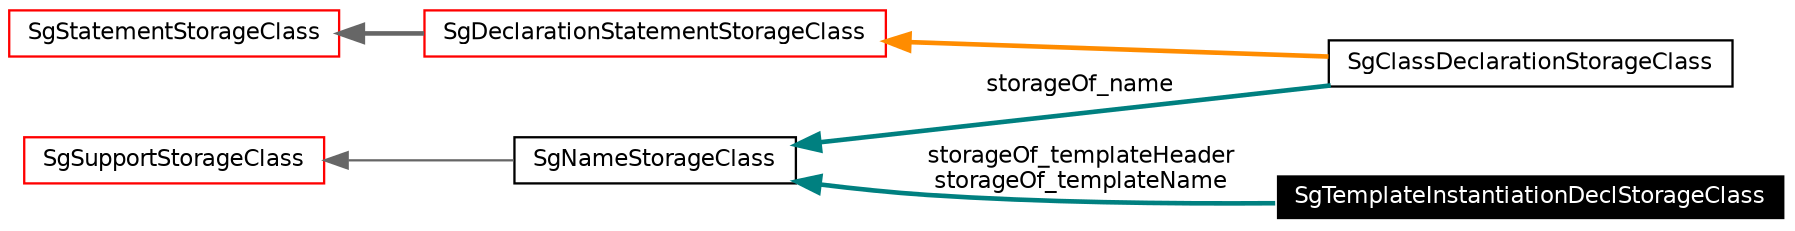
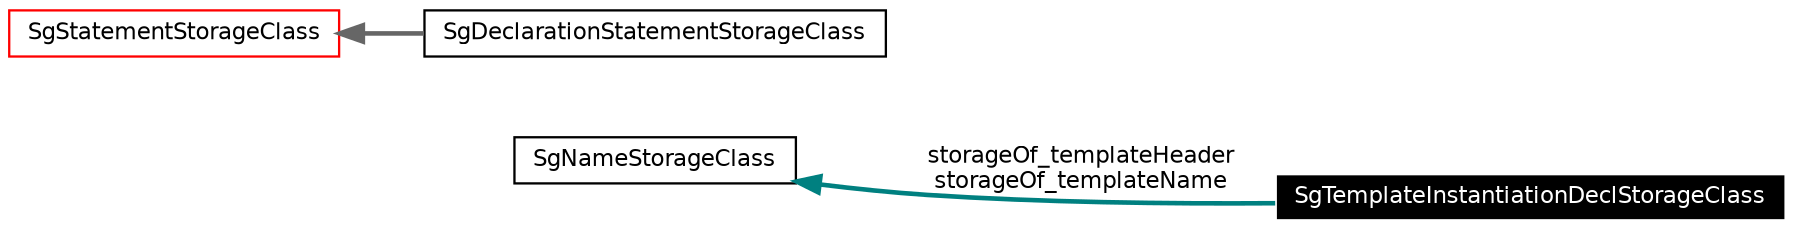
  digraph {
    rankdir=LR
    node [color=black fontname=Helvetica fontsize=10 shape=record]
    edge [color=gray40 dir=back fontname=Helvetica fontsize=10 labelfontname=Helvetica labelfontsize=10 style=bold]
    n1 [color=white fillcolor=black fontcolor=white height=0.2 label=SgTemplateInstantiationDeclStorageClass style=filled width=0.4]
-   n2 [height=0.2 label=SgClassDeclarationStorageClass width=0.4]
-   n3 [color=red height=0.2 label=SgDeclarationStatementStorageClass width=0.4]
+   n3 [height=0.2 label=SgDeclarationStatementStorageClass width=0.4]
    n4 [color=red height=0.2 label=SgStatementStorageClass width=0.4]
    n5 [height=0.2 label=SgNameStorageClass width=0.4]
-   n6 [color=red height=0.2 label=SgSupportStorageClass width=0.4]
-   n3 -> n2 [color=darkorange]
    n4 -> n3
    n5 -> n1 [color=teal label="storageOf_templateHeader\nstorageOf_templateName"]
-   n5 -> n2 [color=teal label=storageOf_name]
-   n6 -> n5 [style=solid]
  }
